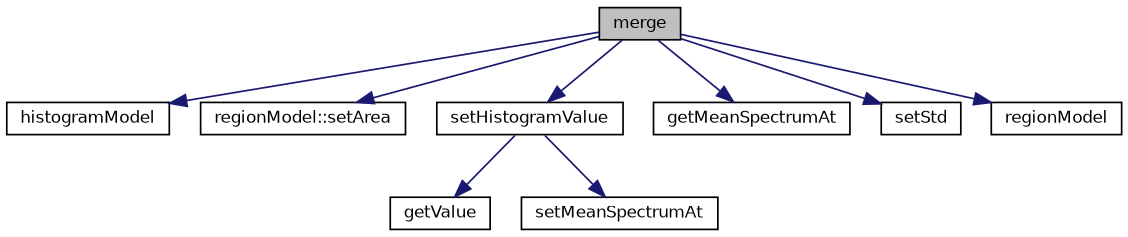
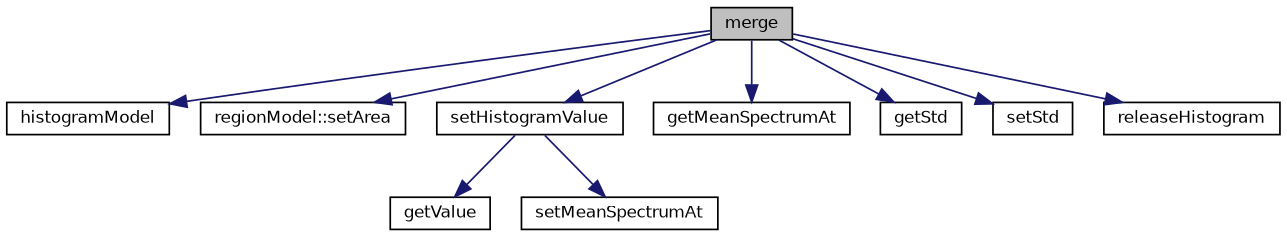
  digraph {
    rankdir=TB
    node [color=black fillcolor=white fontname=Helvetica fontsize=10 shape=record style=filled]
    edge [color=midnightblue fontname=Helvetica fontsize=10 labelfontname=Helvetica labelfontsize=10 style=solid]
    n1 [fillcolor=grey75 fontcolor=black height=0.2 label=merge width=0.4]
    n2 [height=0.2 label=histogramModel width=0.4]
    n3 [height=0.2 label="regionModel::setArea" width=0.4]
    n4 [height=0.2 label=setHistogramValue width=0.4]
    n5 [height=0.2 label=getMeanSpectrumAt width=0.4]
+   n6 [height=0.2 label=getStd width=0.4]
    n7 [height=0.2 label=setStd width=0.4]
-   n8 [height=0.2 label=regionModel width=0.4]
+   n8 [height=0.2 label=releaseHistogram width=0.4]
    n9 [height=0.2 label=getValue width=0.4]
    n10 [height=0.2 label=setMeanSpectrumAt width=0.4]
    n1 -> n2
    n1 -> n3
    n1 -> n4
    n1 -> n5
+   n1 -> n6
    n1 -> n7
    n1 -> n8
    n4 -> n9
    n4 -> n10
  }
